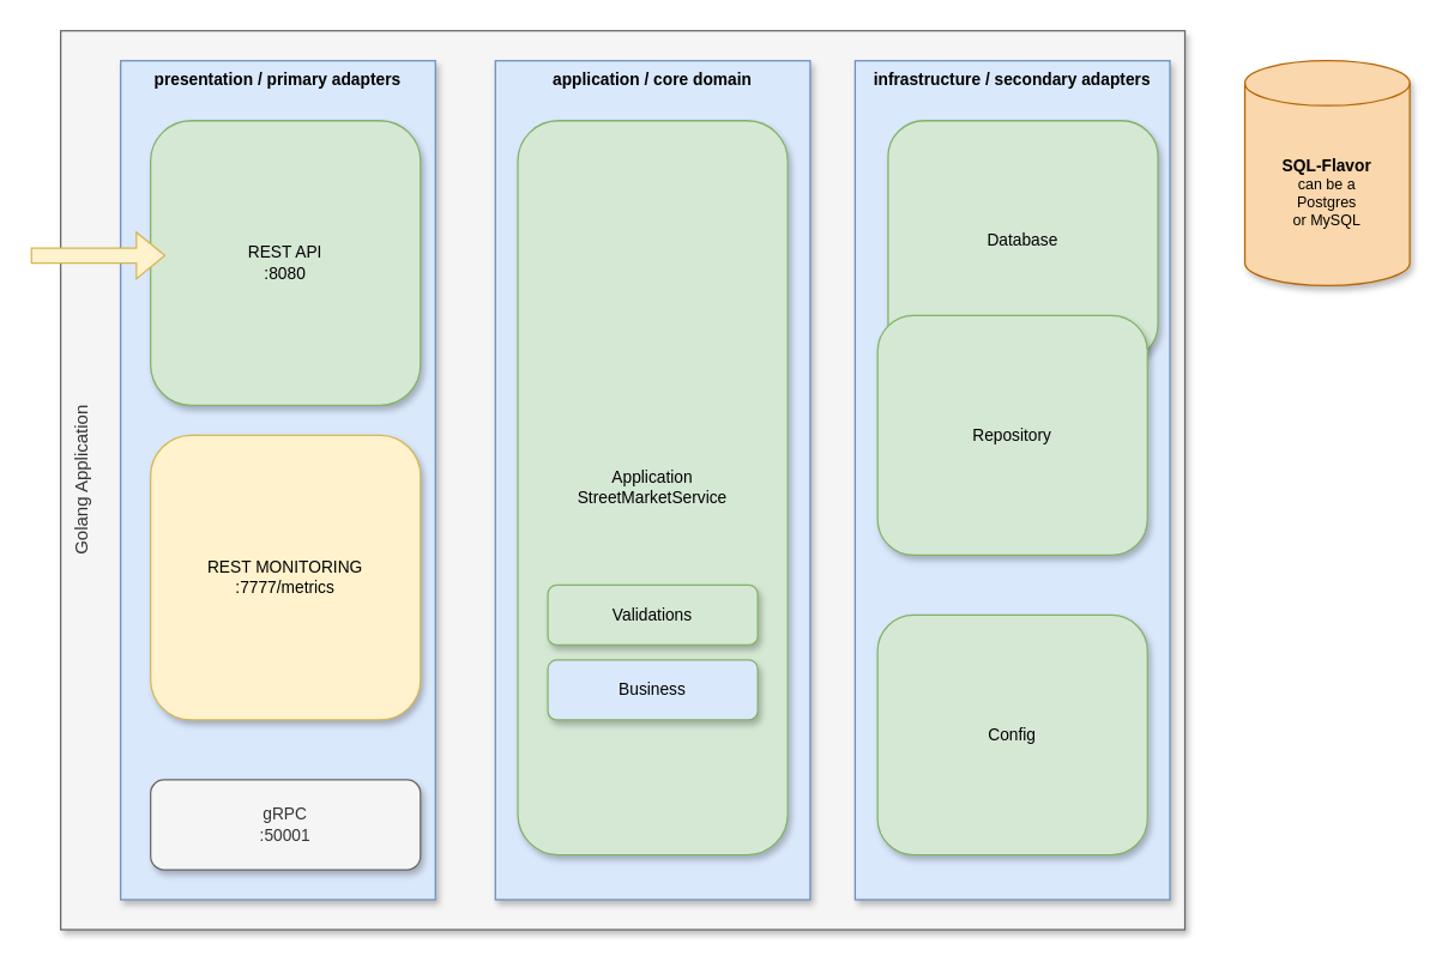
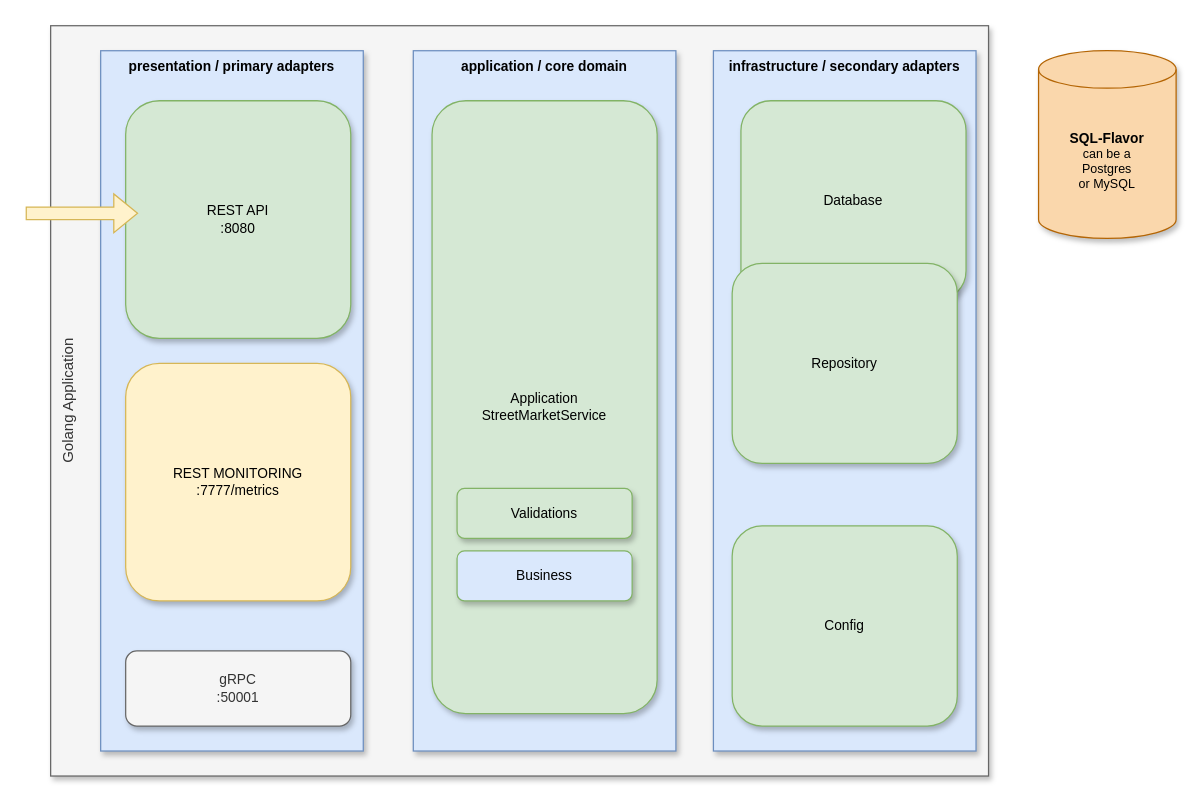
  <mxCell id="0" />
  <mxCell id="1" parent="0" />
  <mxCell id="2" value="Golang Application" style="rounded=0;whiteSpace=wrap;html=1;horizontal=0;align=center;verticalAlign=top;fontFamily=Helvetica;shadow=1;fillColor=#f5f5f5;strokeColor=#666666;fontColor=#333333;" parent="1" vertex="1"><mxGeometry x="40" y="20" width="750" height="600" as="geometry" /></mxCell>
  <mxCell id="3" value="&lt;b&gt;&lt;font style=&quot;font-size: 11px;&quot;&gt;SQL-Flavor&lt;/font&gt;&lt;/b&gt;&lt;br&gt;can be a&lt;br&gt;Postgres&lt;br&gt;or MySQL" style="shape=cylinder3;whiteSpace=wrap;html=1;boundedLbl=1;backgroundOutline=1;size=15;fontFamily=Helvetica;shadow=1;fillColor=#fad7ac;strokeColor=#b46504;fontSize=10;" parent="1" vertex="1"><mxGeometry x="830" y="40" width="110" height="150" as="geometry" /></mxCell>
  <mxCell id="4" value="presentation / primary adapters" style="rounded=0;whiteSpace=wrap;html=1;shadow=1;fontFamily=Helvetica;glass=0;verticalAlign=top;fillColor=#dae8fc;strokeColor=#6c8ebf;fontStyle=1;fontSize=11;" parent="1" vertex="1"><mxGeometry x="80" y="40" width="210" height="560" as="geometry" /></mxCell>
  <mxCell id="5" value="application / core domain" style="rounded=0;whiteSpace=wrap;html=1;shadow=1;fontFamily=Helvetica;glass=0;verticalAlign=top;fillColor=#dae8fc;strokeColor=#6c8ebf;fontStyle=1;fontSize=11;" parent="1" vertex="1"><mxGeometry x="330" y="40" width="210" height="560" as="geometry" /></mxCell>
  <mxCell id="6" value="infrastructure / secondary adapters" style="rounded=0;whiteSpace=wrap;html=1;shadow=1;fontFamily=Helvetica;glass=0;verticalAlign=top;fillColor=#dae8fc;strokeColor=#6c8ebf;fontStyle=1;fontSize=11;" parent="1" vertex="1"><mxGeometry x="570" y="40" width="210" height="560" as="geometry" /></mxCell>
  <mxCell id="7" value="REST API&lt;br&gt;:8080" style="rounded=1;whiteSpace=wrap;html=1;shadow=1;glass=0;fontFamily=Helvetica;fontSize=11;fillColor=#d5e8d4;strokeColor=#82b366;" parent="1" vertex="1"><mxGeometry x="100" y="80" width="180" height="190" as="geometry" /></mxCell>
  <mxCell id="8" value="REST MONITORING&lt;br&gt;:7777/metrics" style="rounded=1;whiteSpace=wrap;html=1;shadow=1;glass=0;fontFamily=Helvetica;fontSize=11;fillColor=#fff2cc;strokeColor=#d6b656;" vertex="1" parent="1"><mxGeometry x="100" y="290" width="180" height="190" as="geometry" /></mxCell>
  <mxCell id="9" value="" style="shape=flexArrow;endArrow=classic;html=1;rounded=0;fillColor=#fff2cc;strokeColor=#d6b656;" edge="1" parent="1"><mxGeometry width="50" height="50" relative="1" as="geometry"><mxPoint x="20" y="170" as="sourcePoint" /><mxPoint x="110" y="170" as="targetPoint" /></mxGeometry></mxCell>
  <mxCell id="10" value="Application&lt;br&gt;StreetMarketService" style="rounded=1;whiteSpace=wrap;html=1;shadow=1;glass=0;fontFamily=Helvetica;fontSize=11;fillColor=#d5e8d4;strokeColor=#82b366;" vertex="1" parent="1"><mxGeometry x="345" y="80" width="180" height="490" as="geometry" /></mxCell>
  <mxCell id="11" value="Database" style="rounded=1;whiteSpace=wrap;html=1;shadow=1;glass=0;fontFamily=Helvetica;fontSize=11;fillColor=#d5e8d4;strokeColor=#82b366;" vertex="1" parent="1"><mxGeometry x="592" y="80" width="180" height="160" as="geometry" /></mxCell>
  <mxCell id="12" value="gRPC&lt;br&gt;:50001" style="rounded=1;whiteSpace=wrap;html=1;shadow=1;glass=0;fontFamily=Helvetica;fontSize=11;fillColor=#f5f5f5;strokeColor=#666666;fontColor=#333333;" vertex="1" parent="1"><mxGeometry x="100" y="520" width="180" height="60" as="geometry" /></mxCell>
  <mxCell id="13" value="Repository" style="rounded=1;whiteSpace=wrap;html=1;shadow=1;glass=0;fontFamily=Helvetica;fontSize=11;fillColor=#d5e8d4;strokeColor=#82b366;" vertex="1" parent="1"><mxGeometry x="585" y="210" width="180" height="160" as="geometry" /></mxCell>
- <mxCell id="14" value="Config" style="rounded=1;whiteSpace=wrap;html=1;shadow=1;glass=0;fontFamily=Helvetica;fontSize=11;fillColor=#d5e8d4;strokeColor=#82b366;" vertex="1" parent="1"><mxGeometry x="585" y="410" width="180" height="160" as="geometry" /></mxCell>
+ <mxCell id="14" value="Config" style="rounded=1;whiteSpace=wrap;html=1;shadow=1;glass=0;fontFamily=Helvetica;fontSize=11;fillColor=#d5e8d4;strokeColor=#82b366;" vertex="1" parent="1"><mxGeometry x="585" y="420" width="180" height="160" as="geometry" /></mxCell>
  <mxCell id="15" value="Validations" style="rounded=1;whiteSpace=wrap;html=1;shadow=1;glass=0;fontFamily=Helvetica;fontSize=11;fillColor=#d5e8d4;strokeColor=#82b366;" vertex="1" parent="1"><mxGeometry x="365" y="390" width="140" height="40" as="geometry" /></mxCell>
  <mxCell id="16" value="Business" style="rounded=1;whiteSpace=wrap;html=1;shadow=1;glass=0;fontFamily=Helvetica;fontSize=11;fillColor=#dae8fc;strokeColor=#82b366;" vertex="1" parent="1"><mxGeometry x="365" y="440" width="140" height="40" as="geometry" /></mxCell>
